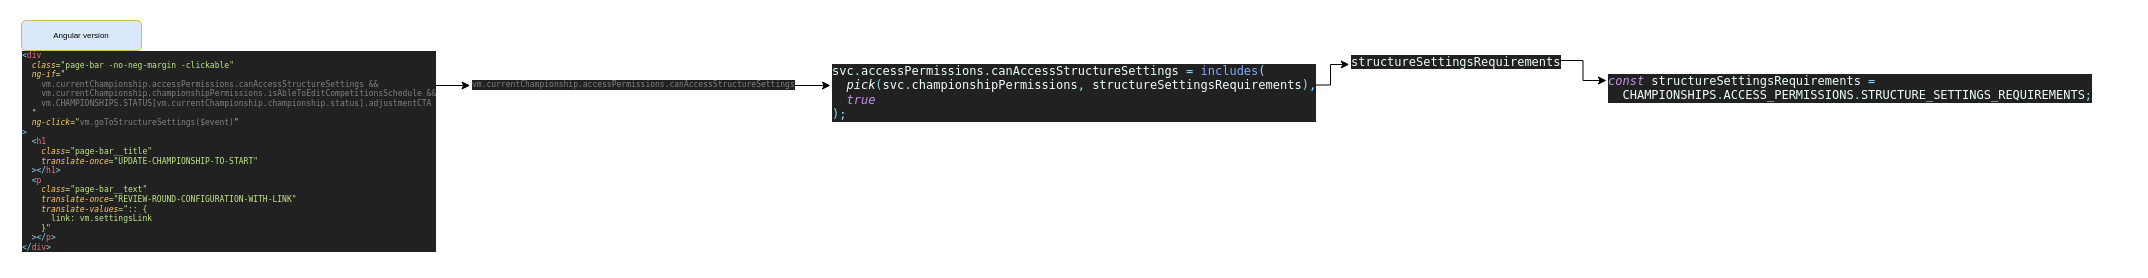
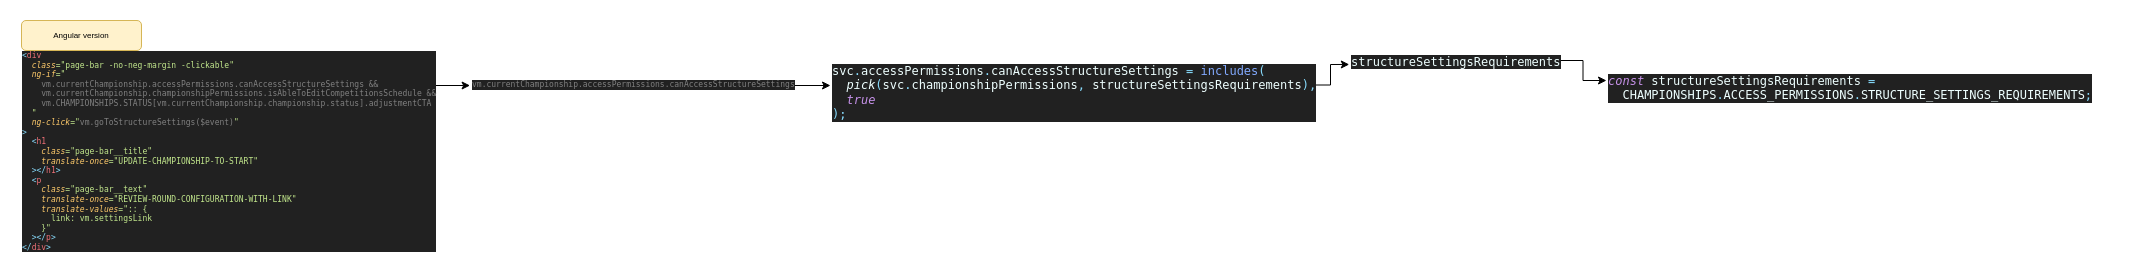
  <mxCell id="0" />
  <mxCell id="1" parent="0" />
  <mxCell id="2" style="edgeStyle=orthogonalEdgeStyle;rounded=0;orthogonalLoop=1;jettySize=auto;html=1;exitX=1;exitY=0.25;exitDx=0;exitDy=0;entryX=-0.001;entryY=0.659;entryDx=0;entryDy=0;fontSize=8;entryPerimeter=0;" edge="1" parent="1" target="8"><mxGeometry relative="1" as="geometry"><mxPoint x="430" y="85" as="sourcePoint" /><mxPoint x="461" y="85" as="targetPoint" /></mxGeometry></mxCell>
  <mxCell id="3" value="&lt;pre style=&quot;background-color: rgb(33, 33, 33); color: rgb(238, 255, 255); font-family: Menlo, monospace; font-size: 8px;&quot;&gt;&lt;span style=&quot;color: rgb(137, 221, 255); font-size: 8px;&quot;&gt;&amp;lt;&lt;/span&gt;&lt;span style=&quot;color: rgb(240, 113, 120); font-size: 8px;&quot;&gt;div&lt;br style=&quot;font-size: 8px;&quot;&gt;&lt;/span&gt;&lt;span style=&quot;color: rgb(240, 113, 120); font-size: 8px;&quot;&gt;  &lt;/span&gt;&lt;span style=&quot;color: rgb(255, 203, 107); font-style: italic; font-size: 8px;&quot;&gt;class&lt;/span&gt;&lt;span style=&quot;color: rgb(195, 232, 141); font-size: 8px;&quot;&gt;=&quot;page-bar -no-neg-margin -clickable&quot;&lt;br style=&quot;font-size: 8px;&quot;&gt;&lt;/span&gt;&lt;span style=&quot;color: rgb(195, 232, 141); font-size: 8px;&quot;&gt;  &lt;/span&gt;&lt;span style=&quot;color: rgb(255, 203, 107); font-style: italic; font-size: 8px;&quot;&gt;ng-if&lt;/span&gt;&lt;span style=&quot;color: rgb(195, 232, 141); font-size: 8px;&quot;&gt;=&quot;&lt;br style=&quot;font-size: 8px;&quot;&gt;&lt;/span&gt;&lt;span style=&quot;color: rgb(195, 232, 141); font-size: 8px;&quot;&gt;    &lt;/span&gt;&lt;span style=&quot;color: rgb(128, 128, 128); font-size: 8px;&quot;&gt;vm.currentChampionship.accessPermissions.canAccessStructureSettings &amp;amp;&amp;amp;&lt;br style=&quot;font-size: 8px;&quot;&gt;&lt;/span&gt;&lt;span style=&quot;color: rgb(128, 128, 128); font-size: 8px;&quot;&gt;    vm.currentChampionship.championshipPermissions.isAbleToEditCompetitionsSchedule &amp;amp;&amp;amp;&lt;br style=&quot;font-size: 8px;&quot;&gt;&lt;/span&gt;&lt;span style=&quot;color: rgb(128, 128, 128); font-size: 8px;&quot;&gt;    vm.CHAMPIONSHIPS.STATUS[vm.currentChampionship.championship.status].adjustmentCTA&lt;br style=&quot;font-size: 8px;&quot;&gt;&lt;/span&gt;&lt;span style=&quot;color: rgb(128, 128, 128); font-size: 8px;&quot;&gt;  &lt;/span&gt;&lt;span style=&quot;color: rgb(195, 232, 141); font-size: 8px;&quot;&gt;&quot;&lt;br style=&quot;font-size: 8px;&quot;&gt;&lt;/span&gt;&lt;span style=&quot;color: rgb(195, 232, 141); font-size: 8px;&quot;&gt;  &lt;/span&gt;&lt;span style=&quot;color: rgb(255, 203, 107); font-style: italic; font-size: 8px;&quot;&gt;ng-click&lt;/span&gt;&lt;span style=&quot;color: rgb(195, 232, 141); font-size: 8px;&quot;&gt;=&quot;&lt;/span&gt;&lt;span style=&quot;color: rgb(128, 128, 128); font-size: 8px;&quot;&gt;vm.goToStructureSettings($event)&lt;/span&gt;&lt;span style=&quot;color: rgb(195, 232, 141); font-size: 8px;&quot;&gt;&quot;&lt;br style=&quot;font-size: 8px;&quot;&gt;&lt;/span&gt;&lt;span style=&quot;color: rgb(137, 221, 255); font-size: 8px;&quot;&gt;&amp;gt;&lt;br style=&quot;font-size: 8px;&quot;&gt;&lt;/span&gt;&lt;span style=&quot;color: rgb(137, 221, 255); font-size: 8px;&quot;&gt;  &amp;lt;&lt;/span&gt;&lt;span style=&quot;color: rgb(240, 113, 120); font-size: 8px;&quot;&gt;h1&lt;br style=&quot;font-size: 8px;&quot;&gt;&lt;/span&gt;&lt;span style=&quot;color: rgb(240, 113, 120); font-size: 8px;&quot;&gt;    &lt;/span&gt;&lt;span style=&quot;color: rgb(255, 203, 107); font-style: italic; font-size: 8px;&quot;&gt;class&lt;/span&gt;&lt;span style=&quot;color: rgb(195, 232, 141); font-size: 8px;&quot;&gt;=&quot;page-bar__title&quot;&lt;br style=&quot;font-size: 8px;&quot;&gt;&lt;/span&gt;&lt;span style=&quot;color: rgb(195, 232, 141); font-size: 8px;&quot;&gt;    &lt;/span&gt;&lt;span style=&quot;color: rgb(255, 203, 107); font-style: italic; font-size: 8px;&quot;&gt;translate-once&lt;/span&gt;&lt;span style=&quot;color: rgb(195, 232, 141); font-size: 8px;&quot;&gt;=&quot;UPDATE-CHAMPIONSHIP-TO-START&quot;&lt;br style=&quot;font-size: 8px;&quot;&gt;&lt;/span&gt;&lt;span style=&quot;color: rgb(195, 232, 141); font-size: 8px;&quot;&gt;  &lt;/span&gt;&lt;span style=&quot;color: rgb(137, 221, 255); font-size: 8px;&quot;&gt;&amp;gt;&amp;lt;/&lt;/span&gt;&lt;span style=&quot;color: rgb(240, 113, 120); font-size: 8px;&quot;&gt;h1&lt;/span&gt;&lt;span style=&quot;color: rgb(137, 221, 255); font-size: 8px;&quot;&gt;&amp;gt;&lt;br style=&quot;font-size: 8px;&quot;&gt;&lt;/span&gt;&lt;span style=&quot;color: rgb(137, 221, 255); font-size: 8px;&quot;&gt;  &amp;lt;&lt;/span&gt;&lt;span style=&quot;color: rgb(240, 113, 120); font-size: 8px;&quot;&gt;p&lt;br style=&quot;font-size: 8px;&quot;&gt;&lt;/span&gt;&lt;span style=&quot;color: rgb(240, 113, 120); font-size: 8px;&quot;&gt;    &lt;/span&gt;&lt;span style=&quot;color: rgb(255, 203, 107); font-style: italic; font-size: 8px;&quot;&gt;class&lt;/span&gt;&lt;span style=&quot;color: rgb(195, 232, 141); font-size: 8px;&quot;&gt;=&quot;page-bar__text&quot;&lt;br style=&quot;font-size: 8px;&quot;&gt;&lt;/span&gt;&lt;span style=&quot;color: rgb(195, 232, 141); font-size: 8px;&quot;&gt;    &lt;/span&gt;&lt;span style=&quot;color: rgb(255, 203, 107); font-style: italic; font-size: 8px;&quot;&gt;translate-once&lt;/span&gt;&lt;span style=&quot;color: rgb(195, 232, 141); font-size: 8px;&quot;&gt;=&quot;REVIEW-ROUND-CONFIGURATION-WITH-LINK&quot;&lt;br style=&quot;font-size: 8px;&quot;&gt;&lt;/span&gt;&lt;span style=&quot;color: rgb(195, 232, 141); font-size: 8px;&quot;&gt;    &lt;/span&gt;&lt;span style=&quot;color: rgb(255, 203, 107); font-style: italic; font-size: 8px;&quot;&gt;translate-values&lt;/span&gt;&lt;span style=&quot;color: rgb(195, 232, 141); font-size: 8px;&quot;&gt;=&quot;:: {&lt;br style=&quot;font-size: 8px;&quot;&gt;&lt;/span&gt;&lt;span style=&quot;color: rgb(195, 232, 141); font-size: 8px;&quot;&gt;      link: vm.settingsLink&lt;br style=&quot;font-size: 8px;&quot;&gt;&lt;/span&gt;&lt;span style=&quot;color: rgb(195, 232, 141); font-size: 8px;&quot;&gt;    }&quot;&lt;br style=&quot;font-size: 8px;&quot;&gt;&lt;/span&gt;&lt;span style=&quot;color: rgb(195, 232, 141); font-size: 8px;&quot;&gt;  &lt;/span&gt;&lt;span style=&quot;color: rgb(137, 221, 255); font-size: 8px;&quot;&gt;&amp;gt;&amp;lt;/&lt;/span&gt;&lt;span style=&quot;color: rgb(240, 113, 120); font-size: 8px;&quot;&gt;p&lt;/span&gt;&lt;span style=&quot;color: rgb(137, 221, 255); font-size: 8px;&quot;&gt;&amp;gt;&lt;br style=&quot;font-size: 8px;&quot;&gt;&lt;/span&gt;&lt;span style=&quot;color: rgb(137, 221, 255); font-size: 8px;&quot;&gt;&amp;lt;/&lt;/span&gt;&lt;span style=&quot;color: rgb(240, 113, 120); font-size: 8px;&quot;&gt;div&lt;/span&gt;&lt;span style=&quot;color: rgb(137, 221, 255); font-size: 8px;&quot;&gt;&amp;gt;&lt;/span&gt;&lt;/pre&gt;" style="text;whiteSpace=wrap;html=1;fontSize=8;" vertex="1" parent="1"><mxGeometry x="20" y="36" width="410" height="220" as="geometry" /></mxCell>
- <mxCell id="4" value="Angular version" style="rounded=1;whiteSpace=wrap;html=1;fontSize=8;fillColor=#dae8fc;strokeColor=#d6b656;" vertex="1" parent="1"><mxGeometry x="21" y="20" width="120" height="30" as="geometry" /></mxCell>
+ <mxCell id="4" value="Angular version" style="rounded=1;whiteSpace=wrap;html=1;fontSize=8;fillColor=#fff2cc;strokeColor=#d6b656;" vertex="1" parent="1"><mxGeometry x="21" y="20" width="120" height="30" as="geometry" /></mxCell>
  <mxCell id="5" style="edgeStyle=orthogonalEdgeStyle;rounded=0;orthogonalLoop=1;jettySize=auto;html=1;exitX=1;exitY=0.5;exitDx=0;exitDy=0;entryX=0;entryY=0.5;entryDx=0;entryDy=0;fontSize=8;" edge="1" parent="1" target="7"><mxGeometry relative="1" as="geometry"><mxPoint x="791" y="85" as="sourcePoint" /><mxPoint x="840" y="85.5" as="targetPoint" /></mxGeometry></mxCell>
  <mxCell id="6" style="edgeStyle=orthogonalEdgeStyle;rounded=0;orthogonalLoop=1;jettySize=auto;html=1;exitX=1;exitY=0.5;exitDx=0;exitDy=0;entryX=-0.001;entryY=0.874;entryDx=0;entryDy=0;entryPerimeter=0;fontSize=8;" edge="1" parent="1" source="7" target="11"><mxGeometry relative="1" as="geometry" /></mxCell>
  <mxCell id="7" value="&lt;pre style=&quot;background-color:#212121;color:#eeffff;font-family:'Menlo',monospace;font-size:9.0pt;&quot;&gt;svc&lt;span style=&quot;color:#89ddff;&quot;&gt;.&lt;/span&gt;accessPermissions&lt;span style=&quot;color:#89ddff;&quot;&gt;.&lt;/span&gt;canAccessStructureSettings &lt;span style=&quot;color:#89ddff;&quot;&gt;= &lt;/span&gt;&lt;span style=&quot;color:#82aaff;&quot;&gt;includes&lt;/span&gt;&lt;span style=&quot;color:#89ddff;&quot;&gt;(&lt;br&gt;&lt;/span&gt;&lt;span style=&quot;color:#89ddff;&quot;&gt;  &lt;/span&gt;&lt;span style=&quot;font-style:italic;&quot;&gt;pick&lt;/span&gt;&lt;span style=&quot;color:#89ddff;&quot;&gt;(&lt;/span&gt;svc&lt;span style=&quot;color:#89ddff;&quot;&gt;.&lt;/span&gt;championshipPermissions&lt;span style=&quot;color:#89ddff;&quot;&gt;, &lt;/span&gt;structureSettingsRequirements&lt;span style=&quot;color:#89ddff;&quot;&gt;),&lt;br&gt;&lt;/span&gt;&lt;span style=&quot;color:#89ddff;&quot;&gt;  &lt;/span&gt;&lt;span style=&quot;color:#c792ea;font-style:italic;&quot;&gt;true&lt;br&gt;&lt;/span&gt;&lt;span style=&quot;color:#89ddff;&quot;&gt;);&lt;/span&gt;&lt;/pre&gt;" style="text;whiteSpace=wrap;html=1;fontSize=8;" vertex="1" parent="1"><mxGeometry x="830" y="44.5" width="480" height="80" as="geometry" /></mxCell>
  <mxCell id="8" value="&lt;meta charset=&quot;utf-8&quot;&gt;&lt;pre style=&quot;font-size: 8px; font-style: normal; font-variant-ligatures: normal; font-variant-caps: normal; font-weight: 400; letter-spacing: normal; orphans: 2; text-indent: 0px; text-transform: none; widows: 2; word-spacing: 0px; -webkit-text-stroke-width: 0px; text-decoration-thickness: initial; text-decoration-style: initial; text-decoration-color: initial; text-align: left; background-color: rgb(33, 33, 33); color: rgb(238, 255, 255); font-family: Menlo, monospace;&quot;&gt;&lt;span style=&quot;color: rgb(128, 128, 128);&quot;&gt;vm.currentChampionship.accessPermissions.canAccessStructureSettings&lt;/span&gt;&lt;/pre&gt;" style="text;whiteSpace=wrap;html=1;fontSize=8;" vertex="1" parent="1"><mxGeometry x="470" y="65" width="360" height="31" as="geometry" /></mxCell>
  <mxCell id="9" value="&lt;pre style=&quot;background-color:#212121;color:#eeffff;font-family:'Menlo',monospace;font-size:9.0pt;&quot;&gt;&lt;span style=&quot;color:#c792ea;font-style:italic;&quot;&gt;const &lt;/span&gt;structureSettingsRequirements &lt;span style=&quot;color:#89ddff;&quot;&gt;=&lt;br&gt;&lt;/span&gt;&lt;span style=&quot;color:#89ddff;&quot;&gt;  &lt;/span&gt;CHAMPIONSHIPS&lt;span style=&quot;color:#89ddff;&quot;&gt;.&lt;/span&gt;ACCESS_PERMISSIONS&lt;span style=&quot;color:#89ddff;&quot;&gt;.&lt;/span&gt;STRUCTURE_SETTINGS_REQUIREMENTS&lt;span style=&quot;color:#89ddff;&quot;&gt;;&lt;/span&gt;&lt;/pre&gt;" style="text;whiteSpace=wrap;html=1;fontSize=8;" vertex="1" parent="1"><mxGeometry x="1606" y="55" width="520" height="50" as="geometry" /></mxCell>
  <mxCell id="10" style="edgeStyle=orthogonalEdgeStyle;rounded=0;orthogonalLoop=1;jettySize=auto;html=1;exitX=1;exitY=0.75;exitDx=0;exitDy=0;entryX=0;entryY=0.5;entryDx=0;entryDy=0;fontSize=8;" edge="1" parent="1" source="11" target="9"><mxGeometry relative="1" as="geometry" /></mxCell>
  <mxCell id="11" value="&lt;meta charset=&quot;utf-8&quot;&gt;&lt;pre style=&quot;font-style: normal; font-variant-ligatures: normal; font-variant-caps: normal; font-weight: 400; letter-spacing: normal; orphans: 2; text-align: left; text-indent: 0px; text-transform: none; widows: 2; word-spacing: 0px; -webkit-text-stroke-width: 0px; text-decoration-thickness: initial; text-decoration-style: initial; text-decoration-color: initial; background-color: rgb(33, 33, 33); color: rgb(238, 255, 255); font-family: Menlo, monospace; font-size: 9pt;&quot;&gt;structureSettingsRequirements&lt;/pre&gt;" style="text;whiteSpace=wrap;html=1;fontSize=8;" vertex="1" parent="1"><mxGeometry x="1349" y="36" width="210" height="32" as="geometry" /></mxCell>
